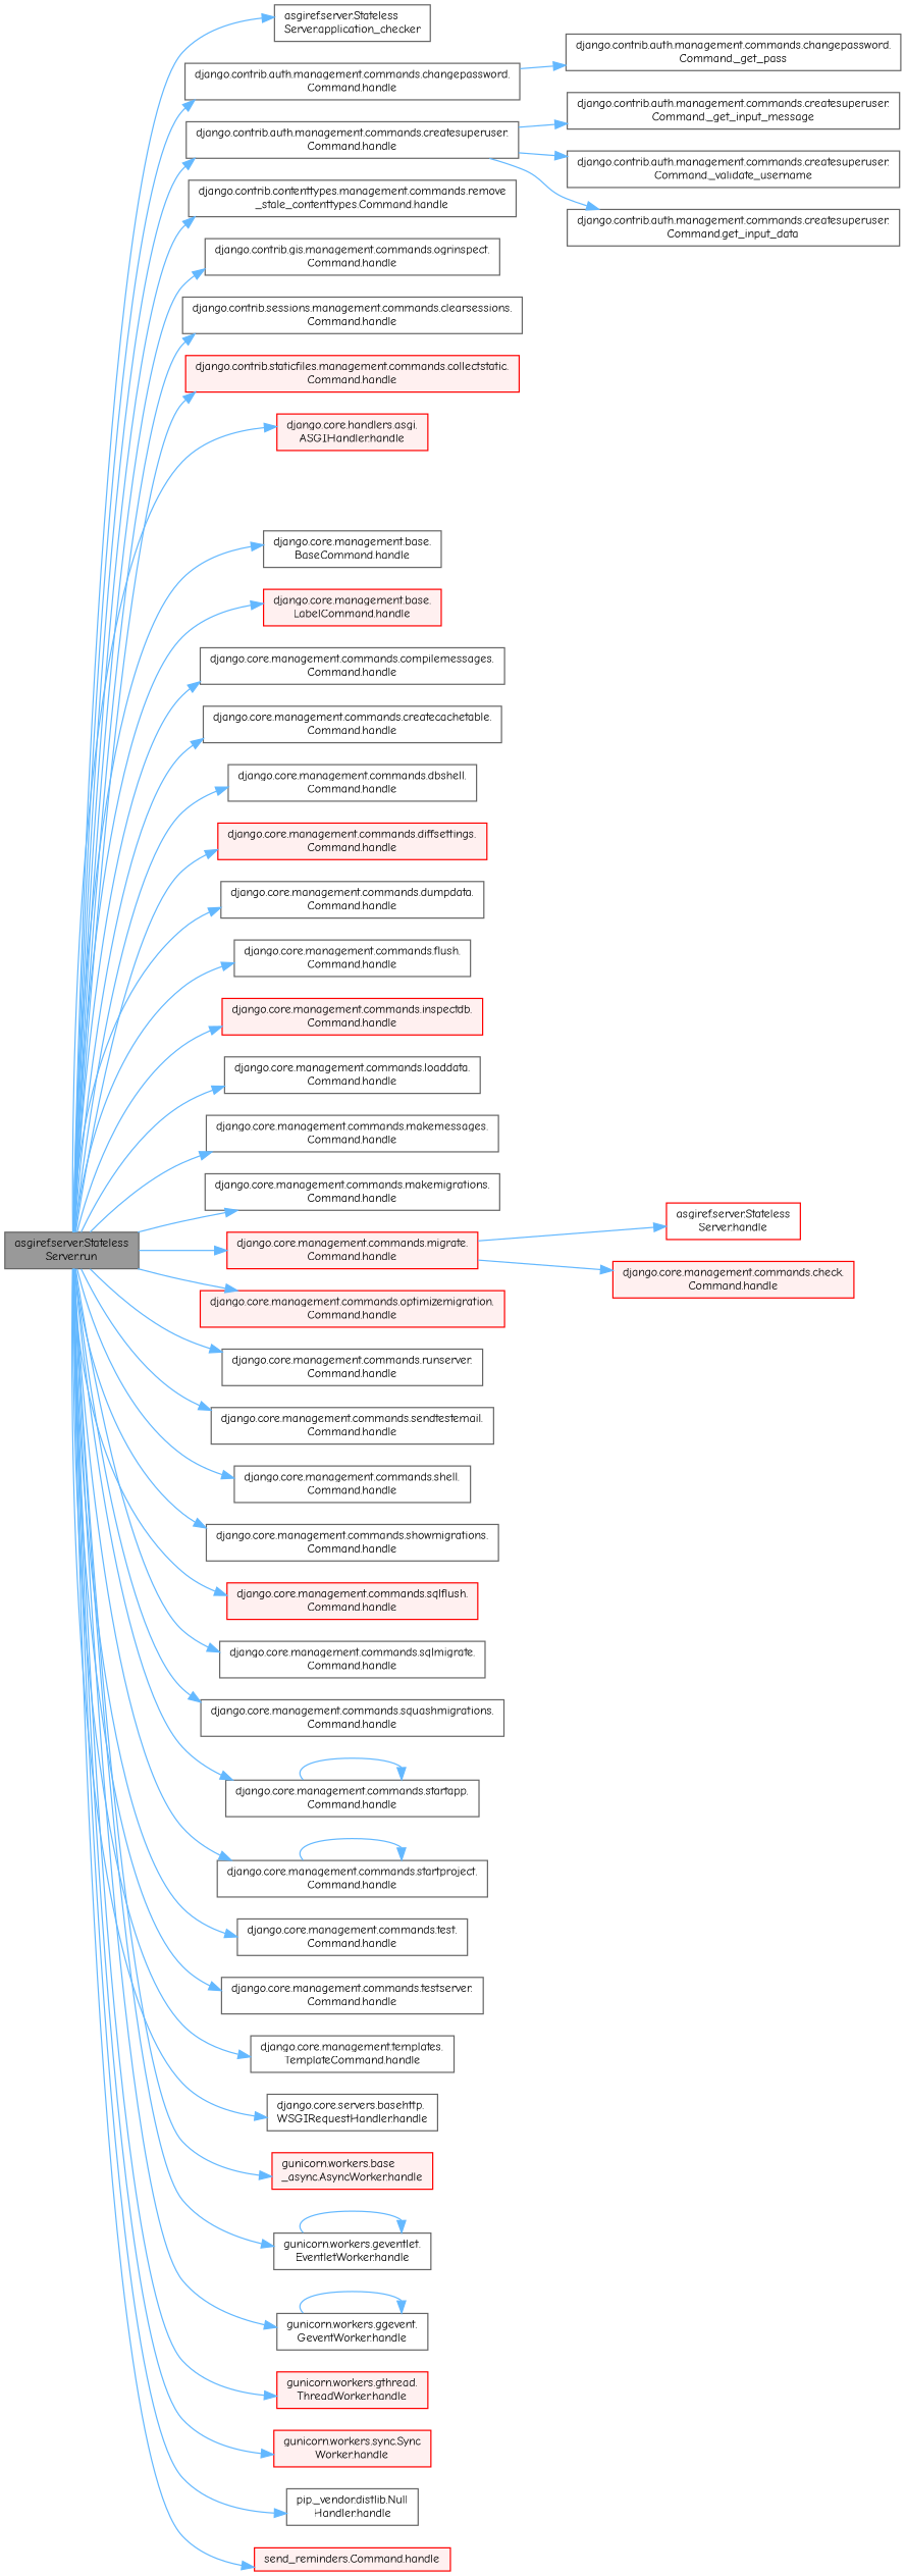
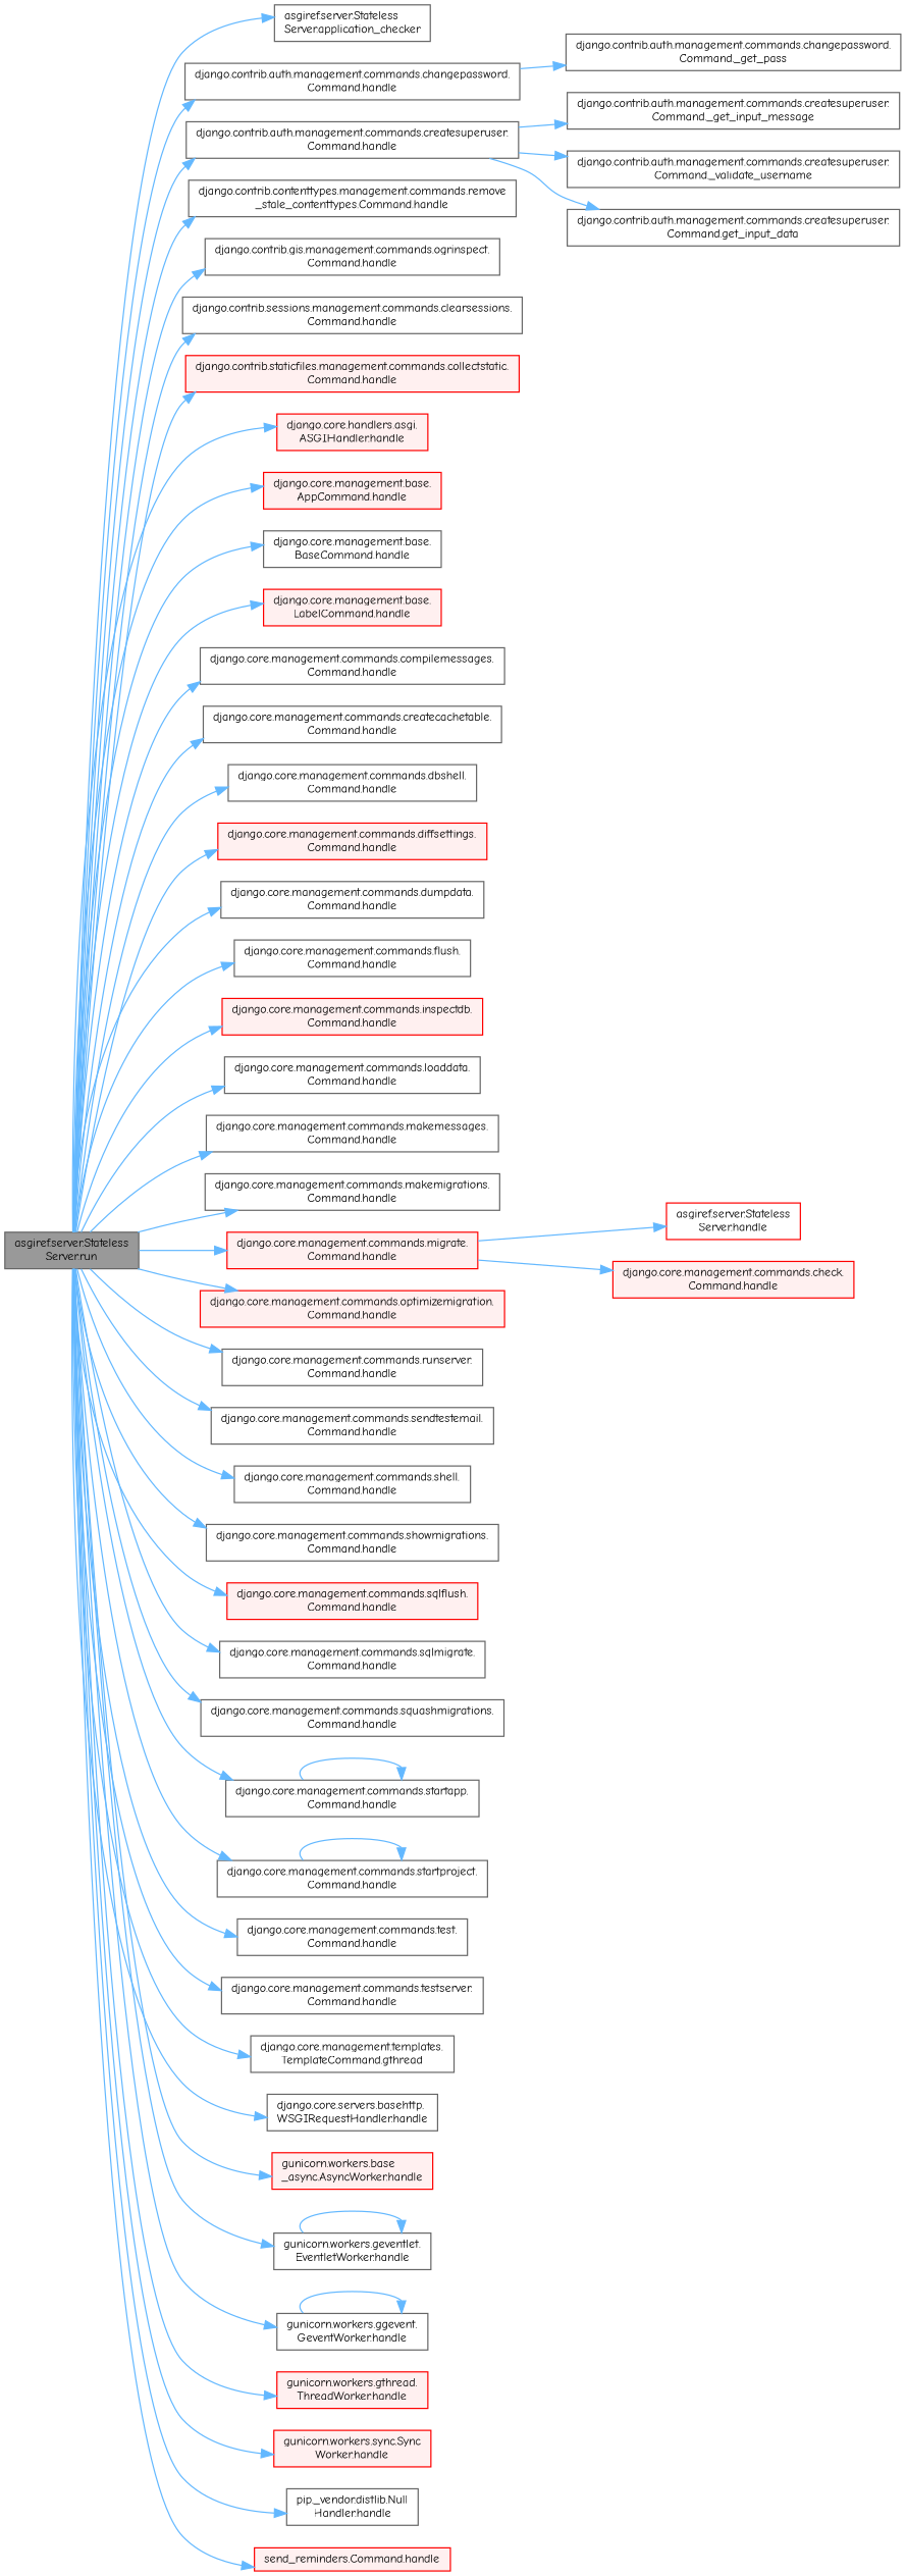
  digraph {
    fontname="Comic Neue"
    rankdir=LR
    node [color=grey40 fillcolor=white fontname="Comic Neue" fontsize=10 shape=box style=filled]
    edge [color=steelblue1 fontname="Comic Neue" fontsize=10 labelfontname=Helvetica labelfontsize=10 style=solid]
    n1 [color=gray40 fillcolor=grey60 fontcolor=black height=0.2 label="asgiref.server.Stateless\lServer.run" width=0.4]
    n2 [height=0.2 label="asgiref.server.Stateless\lServer.application_checker" width=0.4]
    n3 [height=0.2 label="django.contrib.auth.management.commands.changepassword.\lCommand.handle" width=0.4]
    n4 [height=0.2 label="django.contrib.auth.management.commands.createsuperuser.\lCommand.handle" width=0.4]
    n5 [height=0.2 label="django.contrib.contenttypes.management.commands.remove\l_stale_contenttypes.Command.handle" width=0.4]
    n6 [height=0.2 label="django.contrib.gis.management.commands.ogrinspect.\lCommand.handle" width=0.4]
    n7 [height=0.2 label="django.contrib.sessions.management.commands.clearsessions.\lCommand.handle" width=0.4]
    n8 [color=red fillcolor="#FFF0F0" height=0.2 label="django.contrib.staticfiles.management.commands.collectstatic.\lCommand.handle" width=0.4]
    n9 [color=red fillcolor="#FFF0F0" height=0.2 label="django.core.handlers.asgi.\lASGIHandler.handle" width=0.4]
+   n10 [color=red fillcolor="#FFF0F0" height=0.2 label="django.core.management.base.\lAppCommand.handle" width=0.4]
    n11 [height=0.2 label="django.core.management.base.\lBaseCommand.handle" width=0.4]
    n12 [color=red fillcolor="#FFF0F0" height=0.2 label="django.core.management.base.\lLabelCommand.handle" width=0.4]
    n13 [height=0.2 label="django.core.management.commands.compilemessages.\lCommand.handle" width=0.4]
    n14 [height=0.2 label="django.core.management.commands.createcachetable.\lCommand.handle" width=0.4]
    n15 [height=0.2 label="django.core.management.commands.dbshell.\lCommand.handle" width=0.4]
    n16 [color=red fillcolor="#FFF0F0" height=0.2 label="django.core.management.commands.diffsettings.\lCommand.handle" width=0.4]
    n17 [height=0.2 label="django.core.management.commands.dumpdata.\lCommand.handle" width=0.4]
    n18 [height=0.2 label="django.core.management.commands.flush.\lCommand.handle" width=0.4]
    n19 [color=red fillcolor="#FFF0F0" height=0.2 label="django.core.management.commands.inspectdb.\lCommand.handle" width=0.4]
    n20 [height=0.2 label="django.core.management.commands.loaddata.\lCommand.handle" width=0.4]
    n21 [height=0.2 label="django.core.management.commands.makemessages.\lCommand.handle" width=0.4]
    n22 [height=0.2 label="django.core.management.commands.makemigrations.\lCommand.handle" width=0.4]
    n23 [color=red fillcolor="#FFF0F0" height=0.2 label="django.core.management.commands.migrate.\lCommand.handle" width=0.4]
    n24 [color=red fillcolor="#FFF0F0" height=0.2 label="django.core.management.commands.optimizemigration.\lCommand.handle" width=0.4]
    n25 [height=0.2 label="django.core.management.commands.runserver.\lCommand.handle" width=0.4]
    n26 [height=0.2 label="django.core.management.commands.sendtestemail.\lCommand.handle" width=0.4]
    n27 [height=0.2 label="django.core.management.commands.shell.\lCommand.handle" width=0.4]
    n28 [height=0.2 label="django.core.management.commands.showmigrations.\lCommand.handle" width=0.4]
    n29 [color=red fillcolor="#FFF0F0" height=0.2 label="django.core.management.commands.sqlflush.\lCommand.handle" width=0.4]
    n30 [height=0.2 label="django.core.management.commands.sqlmigrate.\lCommand.handle" width=0.4]
    n31 [height=0.2 label="django.core.management.commands.squashmigrations.\lCommand.handle" width=0.4]
    n32 [height=0.2 label="django.core.management.commands.startapp.\lCommand.handle" width=0.4]
    n33 [height=0.2 label="django.core.management.commands.startproject.\lCommand.handle" width=0.4]
    n34 [height=0.2 label="django.core.management.commands.test.\lCommand.handle" width=0.4]
    n35 [height=0.2 label="django.core.management.commands.testserver.\lCommand.handle" width=0.4]
-   n36 [height=0.2 label="django.core.management.templates.\lTemplateCommand.handle" width=0.4]
+   n36 [height=0.2 label="django.core.management.templates.\lTemplateCommand.gthread" width=0.4]
    n37 [height=0.2 label="django.core.servers.basehttp.\lWSGIRequestHandler.handle" width=0.4]
    n38 [color=red fillcolor="#FFF0F0" height=0.2 label="gunicorn.workers.base\l_async.AsyncWorker.handle" width=0.4]
    n39 [height=0.2 label="gunicorn.workers.geventlet.\lEventletWorker.handle" width=0.4]
    n40 [height=0.2 label="gunicorn.workers.ggevent.\lGeventWorker.handle" width=0.4]
    n41 [color=red fillcolor="#FFF0F0" height=0.2 label="gunicorn.workers.gthread.\lThreadWorker.handle" width=0.4]
    n42 [color=red fillcolor="#FFF0F0" height=0.2 label="gunicorn.workers.sync.Sync\lWorker.handle" width=0.4]
    n43 [height=0.2 label="pip._vendor.distlib.Null\lHandler.handle" width=0.4]
    n44 [color=red fillcolor="#FFF0F0" height=0.2 label="send_reminders.Command.handle" width=0.4]
    n45 [color=red height=0.2 label="asgiref.server.Stateless\lServer.handle" width=0.4]
    n46 [height=0.2 label="django.contrib.auth.management.commands.changepassword.\lCommand._get_pass" width=0.4]
    n47 [height=0.2 label="django.contrib.auth.management.commands.createsuperuser.\lCommand._get_input_message" width=0.4]
    n48 [height=0.2 label="django.contrib.auth.management.commands.createsuperuser.\lCommand._validate_username" width=0.4]
    n49 [height=0.2 label="django.contrib.auth.management.commands.createsuperuser.\lCommand.get_input_data" width=0.4]
    n50 [color=red fillcolor="#FFF0F0" height=0.2 label="django.core.management.commands.check.\lCommand.handle" width=0.4]
    n1 -> n2
    n1 -> n3
    n1 -> n4
    n1 -> n5
    n1 -> n6
    n1 -> n7
    n1 -> n8
    n1 -> n9
+   n1 -> n10
    n1 -> n11
    n1 -> n12
    n1 -> n13
    n1 -> n14
    n1 -> n15
    n1 -> n16
    n1 -> n17
    n1 -> n18
    n1 -> n19
    n1 -> n20
    n1 -> n21
    n1 -> n22
    n1 -> n23
    n1 -> n24
    n1 -> n25
    n1 -> n26
    n1 -> n27
    n1 -> n28
    n1 -> n29
    n1 -> n30
    n1 -> n31
    n1 -> n32
    n1 -> n33
    n1 -> n34
    n1 -> n35
    n1 -> n36
    n1 -> n37
    n1 -> n38
    n1 -> n39
    n1 -> n40
    n1 -> n41
    n1 -> n42
    n1 -> n43
    n1 -> n44
    n3 -> n46
    n4 -> n47
    n4 -> n48
    n4 -> n49
    n23 -> n45
    n23 -> n50
    n32 -> n32
    n33 -> n33
    n39 -> n39
    n40 -> n40
  }
